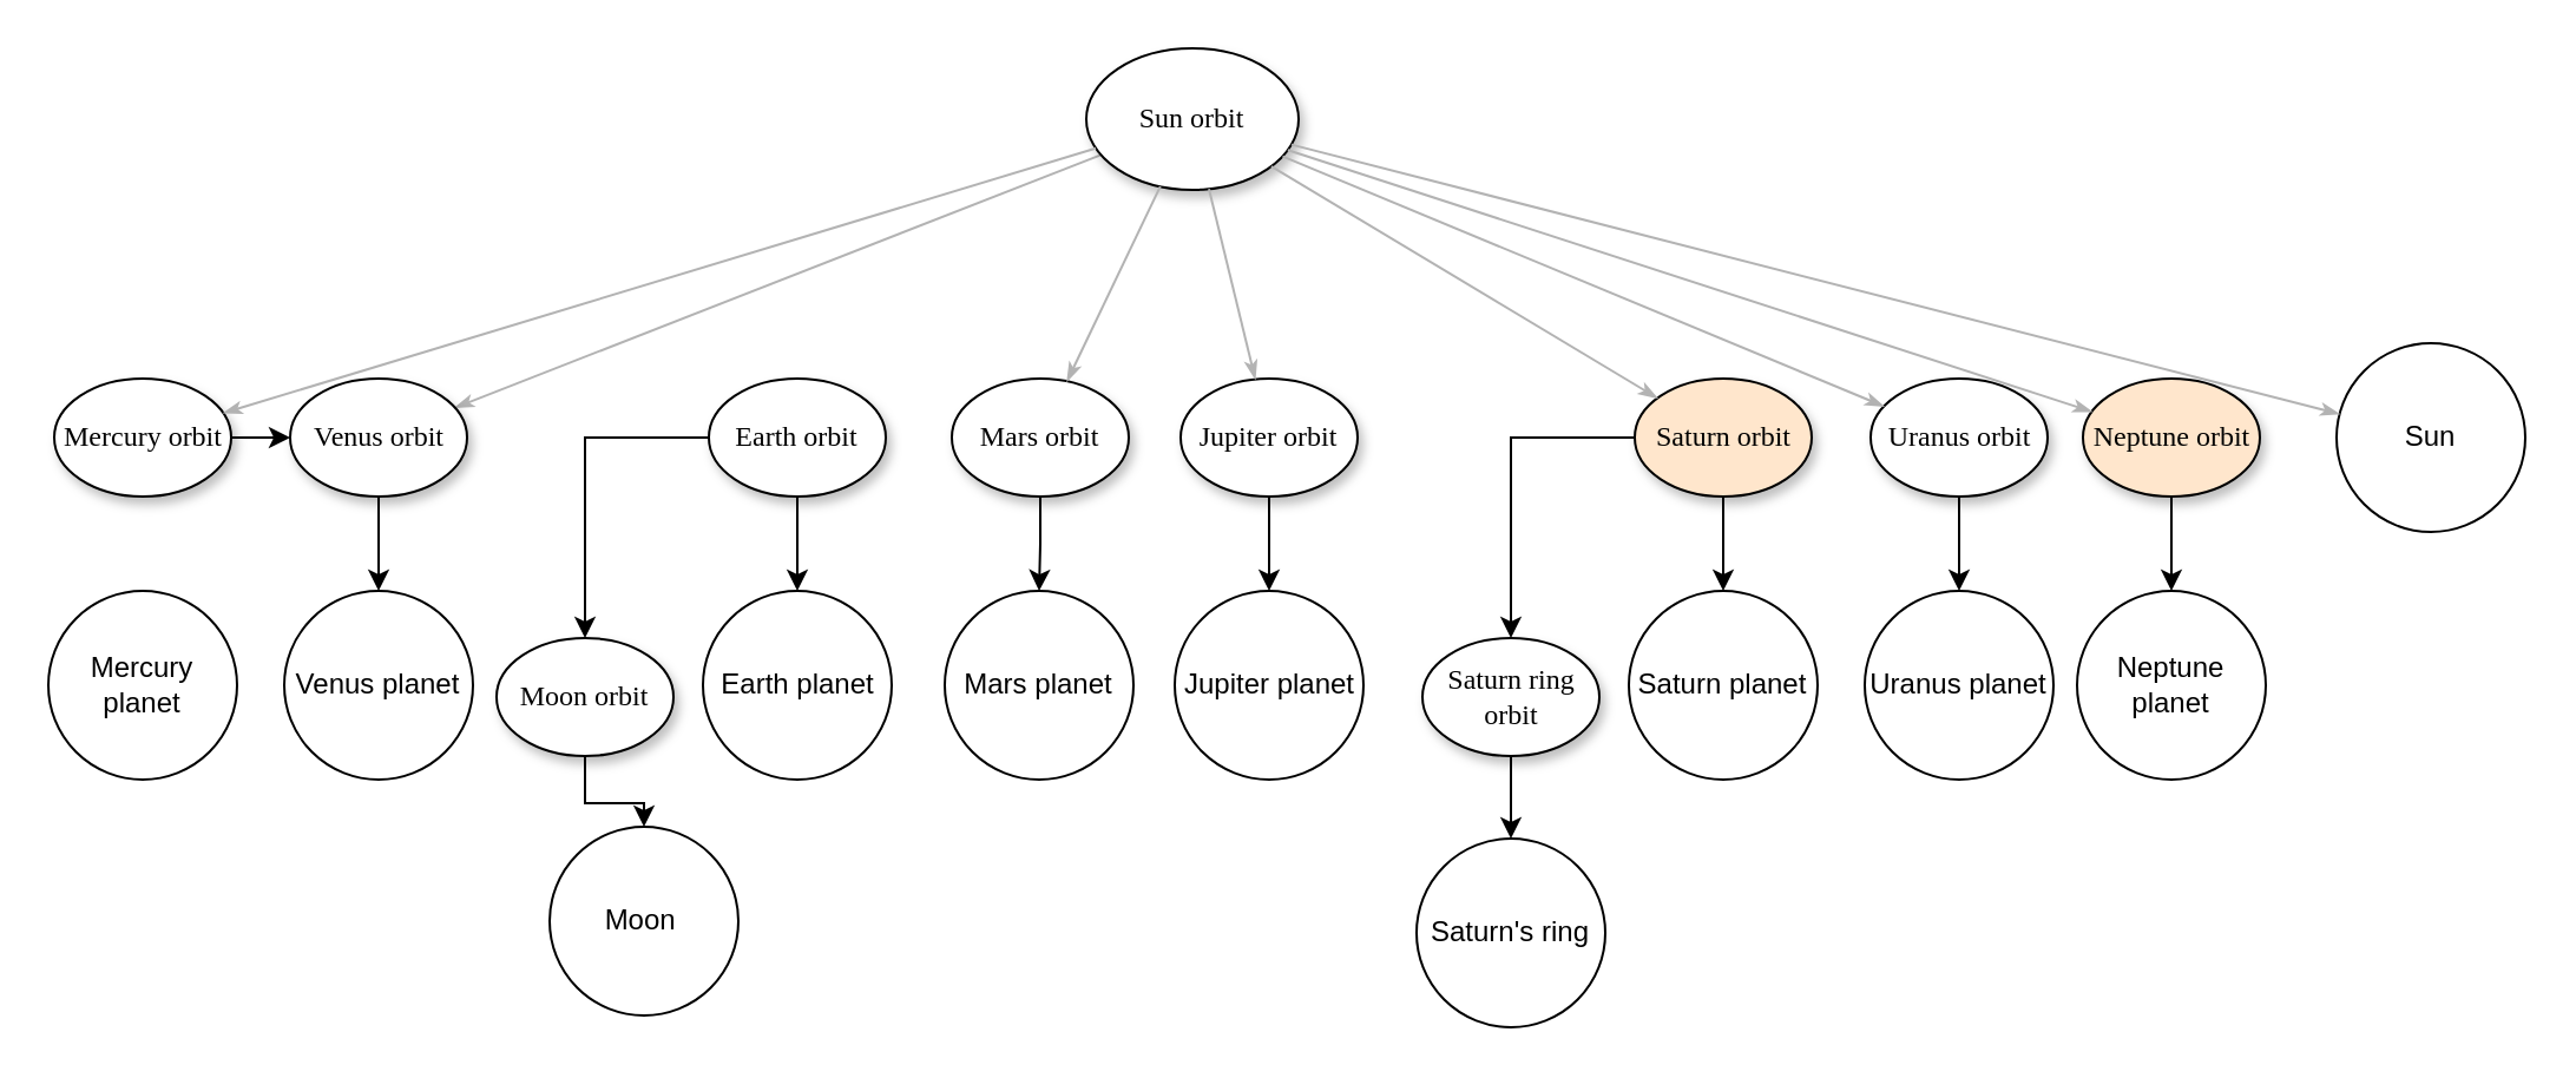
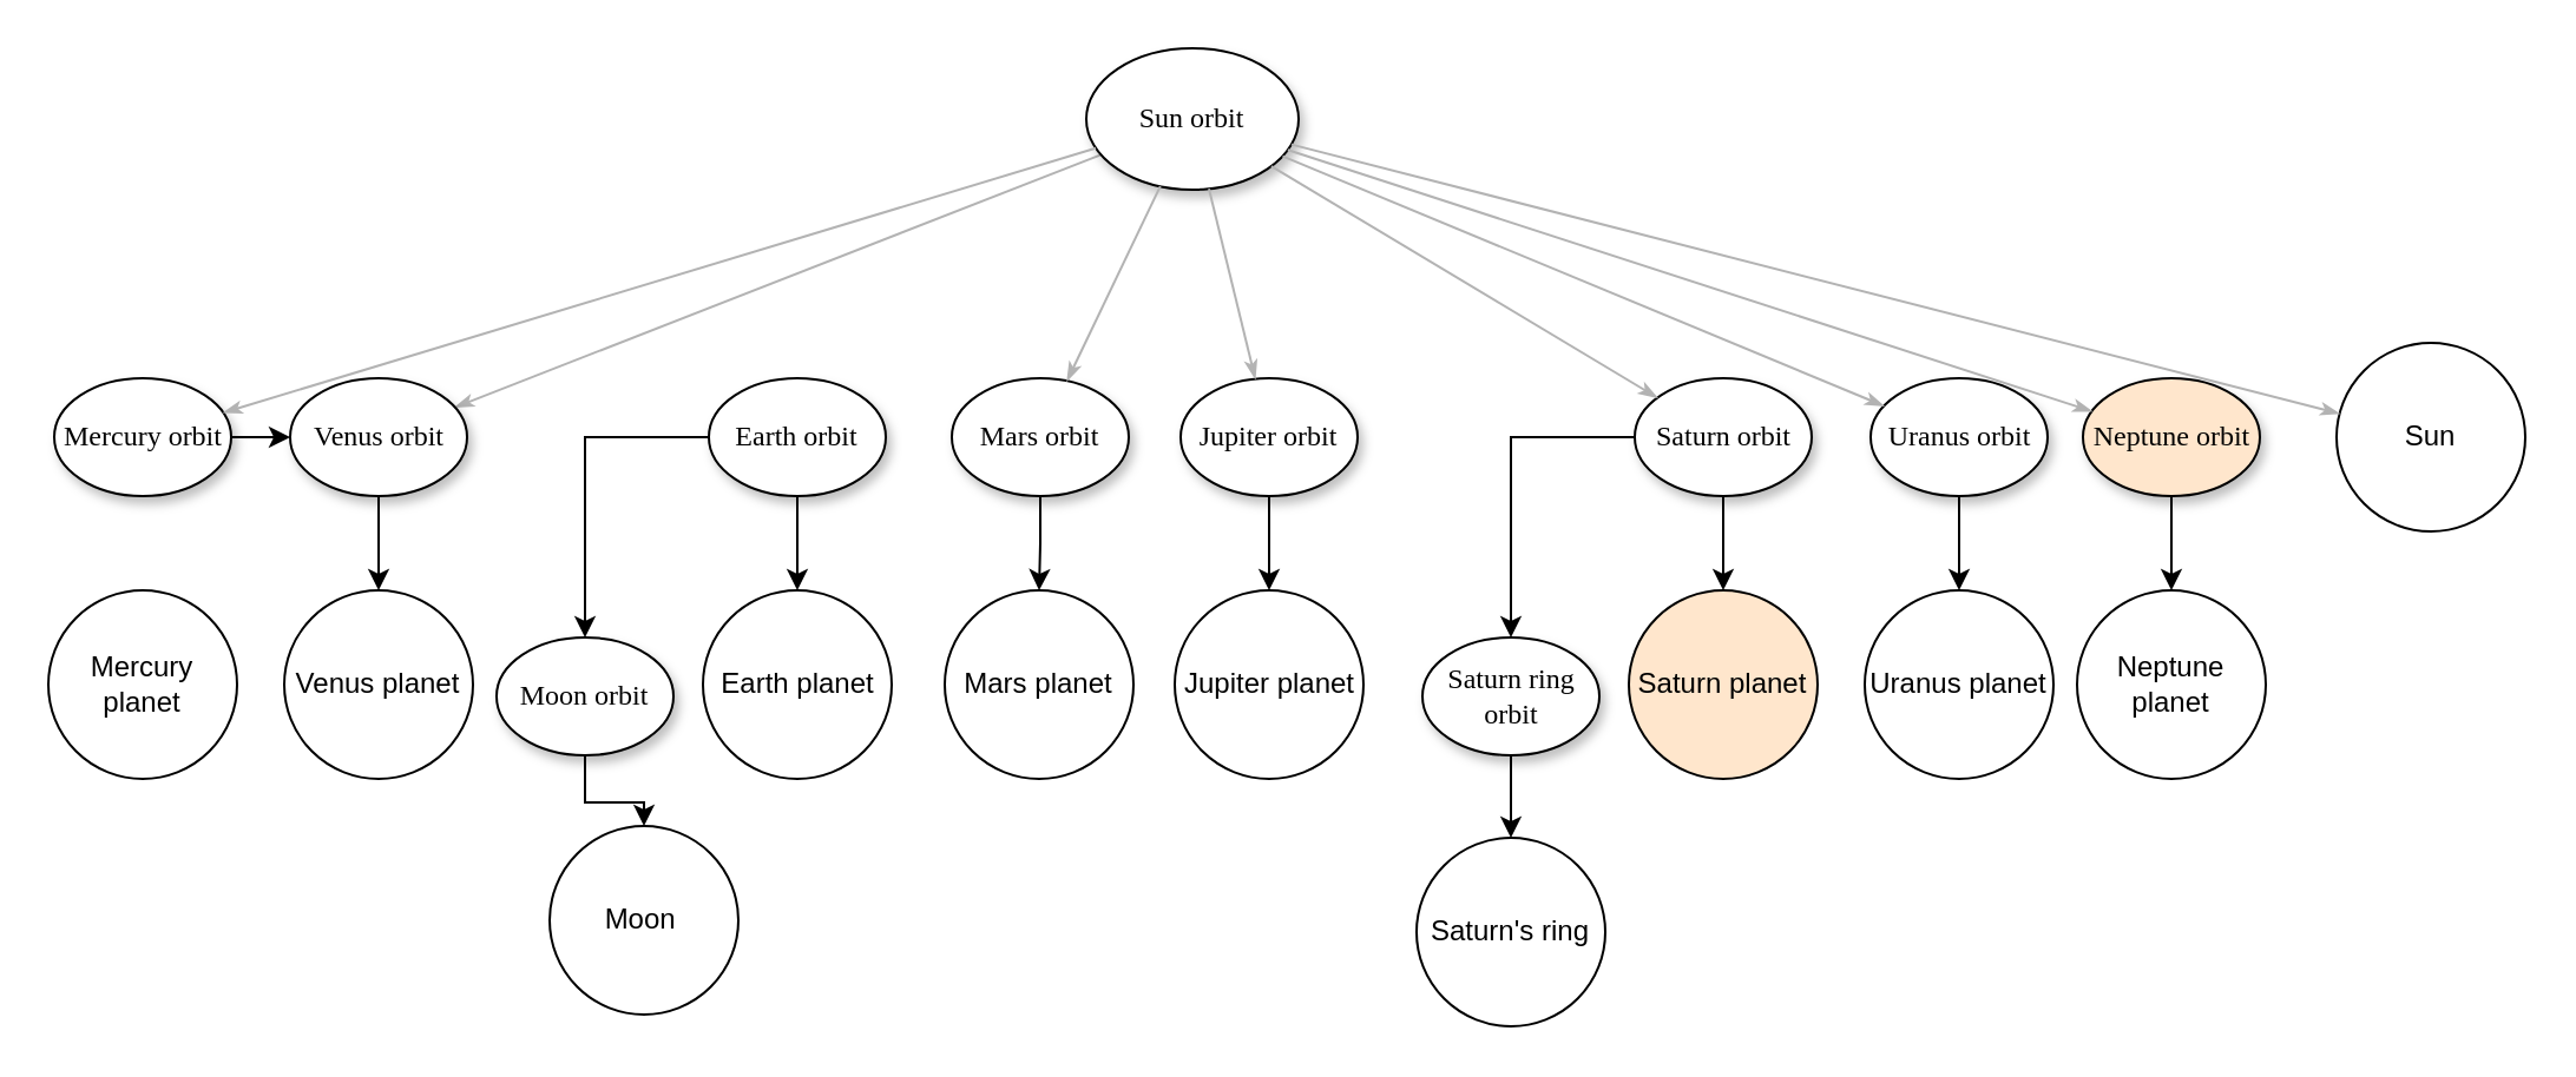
  <mxCell id="0" />
  <mxCell id="1" parent="0" />
  <mxCell id="2" style="edgeStyle=none;rounded=1;html=1;labelBackgroundColor=none;startArrow=none;startFill=0;startSize=5;endArrow=classicThin;endFill=1;endSize=5;jettySize=auto;orthogonalLoop=1;strokeColor=#B3B3B3;strokeWidth=1;fontFamily=Verdana;fontSize=12" parent="1" source="3" target="5" edge="1"><mxGeometry relative="1" as="geometry" /></mxCell>
  <mxCell id="3" value="Sun orbit" style="ellipse;whiteSpace=wrap;html=1;rounded=0;shadow=1;comic=0;labelBackgroundColor=none;strokeWidth=1;fontFamily=Verdana;fontSize=12;align=center;" parent="1" vertex="1"><mxGeometry x="460" y="20" width="90" height="60" as="geometry" /></mxCell>
  <mxCell id="4" value="" style="edgeStyle=orthogonalEdgeStyle;rounded=0;orthogonalLoop=1;jettySize=auto;html=1;" edge="1" parent="1" source="5" target="29"><mxGeometry relative="1" as="geometry" /></mxCell>
  <mxCell id="5" value="&lt;span&gt;Venus orbit&lt;br&gt;&lt;/span&gt;" style="ellipse;whiteSpace=wrap;html=1;rounded=0;shadow=1;comic=0;labelBackgroundColor=none;strokeWidth=1;fontFamily=Verdana;fontSize=12;align=center;" parent="1" vertex="1"><mxGeometry x="122.5" y="160" width="75" height="50" as="geometry" /></mxCell>
  <mxCell id="6" value="" style="edgeStyle=orthogonalEdgeStyle;rounded=0;orthogonalLoop=1;jettySize=auto;html=1;" edge="1" parent="1" source="8" target="30"><mxGeometry relative="1" as="geometry" /></mxCell>
  <mxCell id="7" value="" style="edgeStyle=orthogonalEdgeStyle;rounded=0;orthogonalLoop=1;jettySize=auto;html=1;" edge="1" parent="1" source="8" target="37"><mxGeometry relative="1" as="geometry" /></mxCell>
  <mxCell id="8" value="&lt;span&gt;Earth orbit&lt;/span&gt;" style="ellipse;whiteSpace=wrap;html=1;rounded=0;shadow=1;comic=0;labelBackgroundColor=none;strokeWidth=1;fontFamily=Verdana;fontSize=12;align=center;" parent="1" vertex="1"><mxGeometry x="300" y="160" width="75" height="50" as="geometry" /></mxCell>
  <mxCell id="9" value="" style="edgeStyle=orthogonalEdgeStyle;rounded=0;orthogonalLoop=1;jettySize=auto;html=1;" edge="1" parent="1" source="10" target="32"><mxGeometry relative="1" as="geometry" /></mxCell>
  <mxCell id="10" value="&lt;span&gt;Jupiter orbit&lt;br&gt;&lt;/span&gt;" style="ellipse;whiteSpace=wrap;html=1;rounded=0;shadow=1;comic=0;labelBackgroundColor=none;strokeWidth=1;fontFamily=Verdana;fontSize=12;align=center;" vertex="1" parent="1"><mxGeometry x="500" y="160" width="75" height="50" as="geometry" /></mxCell>
  <mxCell id="11" value="" style="edgeStyle=orthogonalEdgeStyle;rounded=0;orthogonalLoop=1;jettySize=auto;html=1;" edge="1" parent="1" source="13" target="33"><mxGeometry relative="1" as="geometry" /></mxCell>
  <mxCell id="12" style="edgeStyle=orthogonalEdgeStyle;rounded=0;orthogonalLoop=1;jettySize=auto;html=1;" edge="1" parent="1" source="13" target="41"><mxGeometry relative="1" as="geometry" /></mxCell>
- <mxCell id="13" value="Saturn orbit" style="ellipse;whiteSpace=wrap;html=1;rounded=0;shadow=1;comic=0;labelBackgroundColor=none;strokeWidth=1;fontFamily=Verdana;fontSize=12;align=center;fillColor=#ffe6cc;" vertex="1" parent="1"><mxGeometry x="692.5" y="160" width="75" height="50" as="geometry" /></mxCell>
+ <mxCell id="13" value="Saturn orbit" style="ellipse;whiteSpace=wrap;html=1;rounded=0;shadow=1;comic=0;labelBackgroundColor=none;strokeWidth=1;fontFamily=Verdana;fontSize=12;align=center;" vertex="1" parent="1"><mxGeometry x="692.5" y="160" width="75" height="50" as="geometry" /></mxCell>
  <mxCell id="14" value="" style="edgeStyle=orthogonalEdgeStyle;rounded=0;orthogonalLoop=1;jettySize=auto;html=1;" edge="1" parent="1" source="15" target="31"><mxGeometry relative="1" as="geometry" /></mxCell>
  <mxCell id="15" value="Mars orbit" style="ellipse;whiteSpace=wrap;html=1;rounded=0;shadow=1;comic=0;labelBackgroundColor=none;strokeWidth=1;fontFamily=Verdana;fontSize=12;align=center;" vertex="1" parent="1"><mxGeometry x="403" y="160" width="75" height="50" as="geometry" /></mxCell>
  <mxCell id="16" value="" style="edgeStyle=none;rounded=1;html=1;labelBackgroundColor=none;startArrow=none;startFill=0;startSize=5;endArrow=classicThin;endFill=1;endSize=5;jettySize=auto;orthogonalLoop=1;strokeColor=#B3B3B3;strokeWidth=1;fontFamily=Verdana;fontSize=12" edge="1" parent="1" source="3" target="15"><mxGeometry relative="1" as="geometry"><mxPoint x="383.105" y="108.933" as="sourcePoint" /><mxPoint x="357.358" y="170.879" as="targetPoint" /></mxGeometry></mxCell>
  <mxCell id="17" value="" style="edgeStyle=none;rounded=1;html=1;labelBackgroundColor=none;startArrow=none;startFill=0;startSize=5;endArrow=classicThin;endFill=1;endSize=5;jettySize=auto;orthogonalLoop=1;strokeColor=#B3B3B3;strokeWidth=1;fontFamily=Verdana;fontSize=12" edge="1" parent="1" source="3" target="10"><mxGeometry relative="1" as="geometry"><mxPoint x="393.105" y="118.933" as="sourcePoint" /><mxPoint x="367.358" y="180.879" as="targetPoint" /></mxGeometry></mxCell>
  <mxCell id="18" value="" style="edgeStyle=none;rounded=1;html=1;labelBackgroundColor=none;startArrow=none;startFill=0;startSize=5;endArrow=classicThin;endFill=1;endSize=5;jettySize=auto;orthogonalLoop=1;strokeColor=#B3B3B3;strokeWidth=1;fontFamily=Verdana;fontSize=12" edge="1" parent="1" source="3" target="13"><mxGeometry relative="1" as="geometry"><mxPoint x="403.105" y="128.933" as="sourcePoint" /><mxPoint x="377.358" y="190.879" as="targetPoint" /></mxGeometry></mxCell>
  <mxCell id="19" value="" style="edgeStyle=orthogonalEdgeStyle;rounded=0;orthogonalLoop=1;jettySize=auto;html=1;" edge="1" parent="1" source="20" target="34"><mxGeometry relative="1" as="geometry" /></mxCell>
  <mxCell id="20" value="Uranus orbit" style="ellipse;whiteSpace=wrap;html=1;rounded=0;shadow=1;comic=0;labelBackgroundColor=none;strokeWidth=1;fontFamily=Verdana;fontSize=12;align=center;" vertex="1" parent="1"><mxGeometry x="792.5" y="160" width="75" height="50" as="geometry" /></mxCell>
  <mxCell id="21" value="" style="edgeStyle=orthogonalEdgeStyle;rounded=0;orthogonalLoop=1;jettySize=auto;html=1;" edge="1" parent="1" source="22" target="35"><mxGeometry relative="1" as="geometry" /></mxCell>
  <mxCell id="22" value="Neptune orbit" style="ellipse;whiteSpace=wrap;html=1;rounded=0;shadow=1;comic=0;labelBackgroundColor=none;strokeWidth=1;fontFamily=Verdana;fontSize=12;align=center;fillColor=#ffe6cc;" vertex="1" parent="1"><mxGeometry x="882.5" y="160" width="75" height="50" as="geometry" /></mxCell>
  <mxCell id="23" value="" style="edgeStyle=orthogonalEdgeStyle;rounded=0;orthogonalLoop=1;jettySize=auto;html=1;" edge="1" parent="1" source="24" target="5"><mxGeometry relative="1" as="geometry" /></mxCell>
  <mxCell id="24" value="&lt;span&gt;Mercury orbit&lt;br&gt;&lt;/span&gt;" style="ellipse;whiteSpace=wrap;html=1;rounded=0;shadow=1;comic=0;labelBackgroundColor=none;strokeWidth=1;fontFamily=Verdana;fontSize=12;align=center;" vertex="1" parent="1"><mxGeometry x="22.5" y="160" width="75" height="50" as="geometry" /></mxCell>
  <mxCell id="25" style="edgeStyle=none;rounded=1;html=1;labelBackgroundColor=none;startArrow=none;startFill=0;startSize=5;endArrow=classicThin;endFill=1;endSize=5;jettySize=auto;orthogonalLoop=1;strokeColor=#B3B3B3;strokeWidth=1;fontFamily=Verdana;fontSize=12" edge="1" parent="1" source="3" target="24"><mxGeometry relative="1" as="geometry"><mxPoint x="479.055" y="78.048" as="sourcePoint" /><mxPoint x="277.379" y="179.893" as="targetPoint" /></mxGeometry></mxCell>
  <mxCell id="26" style="edgeStyle=none;rounded=1;html=1;labelBackgroundColor=none;startArrow=none;startFill=0;startSize=5;endArrow=classicThin;endFill=1;endSize=5;jettySize=auto;orthogonalLoop=1;strokeColor=#B3B3B3;strokeWidth=1;fontFamily=Verdana;fontSize=12" edge="1" parent="1" source="3" target="20"><mxGeometry relative="1" as="geometry"><mxPoint x="489.055" y="88.048" as="sourcePoint" /><mxPoint x="287.379" y="189.893" as="targetPoint" /></mxGeometry></mxCell>
  <mxCell id="27" style="edgeStyle=none;rounded=1;html=1;labelBackgroundColor=none;startArrow=none;startFill=0;startSize=5;endArrow=classicThin;endFill=1;endSize=5;jettySize=auto;orthogonalLoop=1;strokeColor=#B3B3B3;strokeWidth=1;fontFamily=Verdana;fontSize=12" edge="1" parent="1" source="3" target="22"><mxGeometry relative="1" as="geometry"><mxPoint x="499.055" y="98.048" as="sourcePoint" /><mxPoint x="297.379" y="199.893" as="targetPoint" /></mxGeometry></mxCell>
  <mxCell id="28" value="Mercury planet" style="ellipse;whiteSpace=wrap;html=1;aspect=fixed;" vertex="1" parent="1"><mxGeometry x="20" y="250" width="80" height="80" as="geometry" /></mxCell>
  <mxCell id="29" value="Venus planet" style="ellipse;whiteSpace=wrap;html=1;aspect=fixed;" vertex="1" parent="1"><mxGeometry x="120" y="250" width="80" height="80" as="geometry" /></mxCell>
  <mxCell id="30" value="Earth planet" style="ellipse;whiteSpace=wrap;html=1;aspect=fixed;" vertex="1" parent="1"><mxGeometry x="297.5" y="250" width="80" height="80" as="geometry" /></mxCell>
  <mxCell id="31" value="Mars planet" style="ellipse;whiteSpace=wrap;html=1;aspect=fixed;" vertex="1" parent="1"><mxGeometry x="400" y="250" width="80" height="80" as="geometry" /></mxCell>
  <mxCell id="32" value="Jupiter planet" style="ellipse;whiteSpace=wrap;html=1;aspect=fixed;" vertex="1" parent="1"><mxGeometry x="497.5" y="250" width="80" height="80" as="geometry" /></mxCell>
- <mxCell id="33" value="Saturn planet" style="ellipse;whiteSpace=wrap;html=1;aspect=fixed;" vertex="1" parent="1"><mxGeometry x="690" y="250" width="80" height="80" as="geometry" /></mxCell>
+ <mxCell id="33" value="Saturn planet" style="ellipse;whiteSpace=wrap;html=1;aspect=fixed;fillColor=#ffe6cc;" vertex="1" parent="1"><mxGeometry x="690" y="250" width="80" height="80" as="geometry" /></mxCell>
  <mxCell id="34" value="Uranus planet" style="ellipse;whiteSpace=wrap;html=1;aspect=fixed;" vertex="1" parent="1"><mxGeometry x="790" y="250" width="80" height="80" as="geometry" /></mxCell>
  <mxCell id="35" value="Neptune planet" style="ellipse;whiteSpace=wrap;html=1;aspect=fixed;" vertex="1" parent="1"><mxGeometry x="880" y="250" width="80" height="80" as="geometry" /></mxCell>
  <mxCell id="36" value="" style="edgeStyle=orthogonalEdgeStyle;rounded=0;orthogonalLoop=1;jettySize=auto;html=1;" edge="1" parent="1" source="37" target="38"><mxGeometry relative="1" as="geometry" /></mxCell>
  <mxCell id="37" value="&lt;span&gt;Moon orbit&lt;br&gt;&lt;/span&gt;" style="ellipse;whiteSpace=wrap;html=1;rounded=0;shadow=1;comic=0;labelBackgroundColor=none;strokeWidth=1;fontFamily=Verdana;fontSize=12;align=center;" vertex="1" parent="1"><mxGeometry x="210" y="270" width="75" height="50" as="geometry" /></mxCell>
  <mxCell id="38" value="Moon&amp;nbsp;" style="ellipse;whiteSpace=wrap;html=1;aspect=fixed;" vertex="1" parent="1"><mxGeometry x="232.5" y="350" width="80" height="80" as="geometry" /></mxCell>
  <mxCell id="39" value="Sun" style="ellipse;whiteSpace=wrap;html=1;aspect=fixed;" vertex="1" parent="1"><mxGeometry x="990" y="145" width="80" height="80" as="geometry" /></mxCell>
  <mxCell id="40" value="" style="edgeStyle=orthogonalEdgeStyle;rounded=0;orthogonalLoop=1;jettySize=auto;html=1;" edge="1" parent="1" source="41" target="42"><mxGeometry relative="1" as="geometry" /></mxCell>
  <mxCell id="41" value="&lt;span&gt;Saturn ring orbit&lt;br&gt;&lt;/span&gt;" style="ellipse;whiteSpace=wrap;html=1;rounded=0;shadow=1;comic=0;labelBackgroundColor=none;strokeWidth=1;fontFamily=Verdana;fontSize=12;align=center;" vertex="1" parent="1"><mxGeometry x="602.5" y="270" width="75" height="50" as="geometry" /></mxCell>
  <mxCell id="42" value="Saturn's ring" style="ellipse;whiteSpace=wrap;html=1;aspect=fixed;" vertex="1" parent="1"><mxGeometry x="600" y="355" width="80" height="80" as="geometry" /></mxCell>
  <mxCell id="43" style="edgeStyle=none;rounded=1;html=1;labelBackgroundColor=none;startArrow=none;startFill=0;startSize=5;endArrow=classicThin;endFill=1;endSize=5;jettySize=auto;orthogonalLoop=1;strokeColor=#B3B3B3;strokeWidth=1;fontFamily=Verdana;fontSize=12" edge="1" parent="1" source="3" target="39"><mxGeometry relative="1" as="geometry"><mxPoint x="555.438" y="73.161" as="sourcePoint" /><mxPoint x="896.298" y="184.037" as="targetPoint" /></mxGeometry></mxCell>
